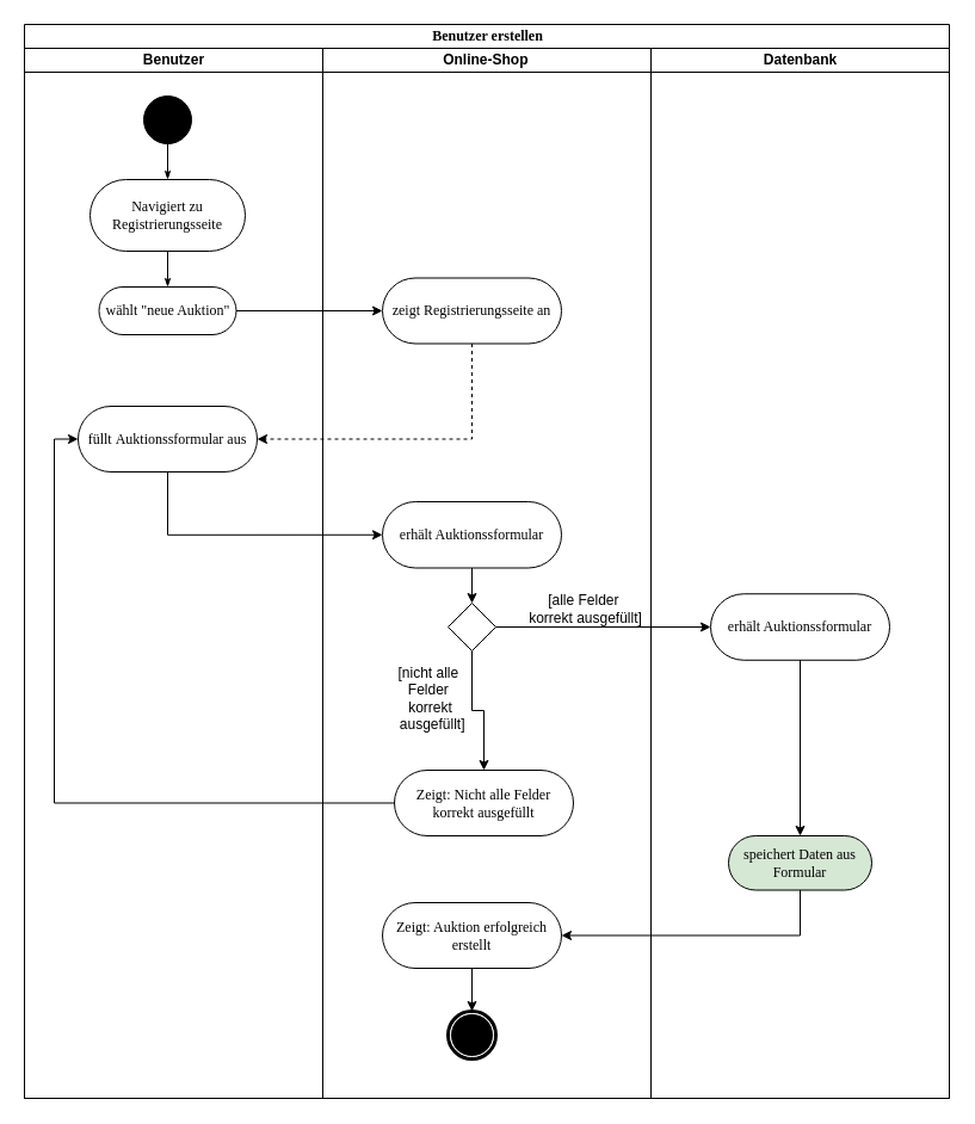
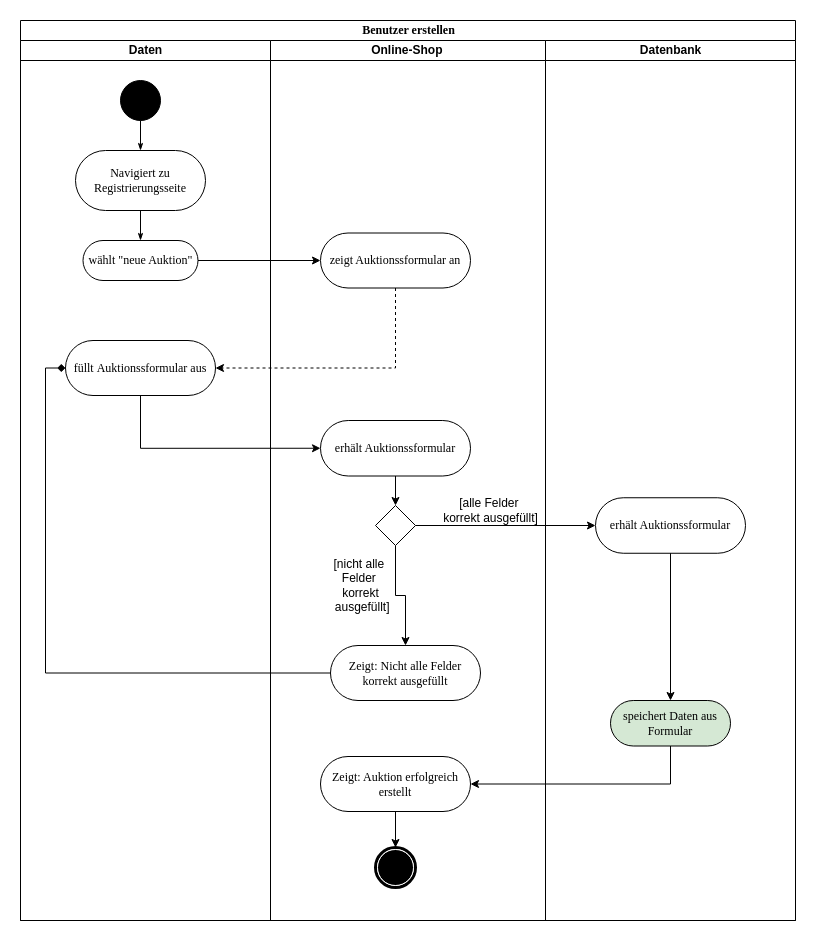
  <mxCell id="0" />
  <mxCell id="1" parent="0" />
  <mxCell id="2" value="Benutzer erstellen" style="swimlane;html=1;childLayout=stackLayout;startSize=20;rounded=0;shadow=0;comic=0;labelBackgroundColor=none;strokeWidth=1;fontFamily=Verdana;fontSize=12;align=center;" parent="1" vertex="1"><mxGeometry x="20" y="20" width="775" height="900" as="geometry" /></mxCell>
- <mxCell id="3" value="Benutzer" style="swimlane;html=1;startSize=20;" parent="2" vertex="1"><mxGeometry y="20" width="250" height="880" as="geometry" /></mxCell>
+ <mxCell id="3" value="Daten" style="swimlane;html=1;startSize=20;" parent="2" vertex="1"><mxGeometry y="20" width="250" height="880" as="geometry" /></mxCell>
  <mxCell id="4" value="" style="ellipse;whiteSpace=wrap;html=1;rounded=0;shadow=0;comic=0;labelBackgroundColor=none;strokeWidth=1;fillColor=#000000;fontFamily=Verdana;fontSize=12;align=center;" parent="3" vertex="1"><mxGeometry x="100" y="40" width="40" height="40" as="geometry" /></mxCell>
  <mxCell id="5" value="Navigiert zu Registrierungsseite" style="rounded=1;whiteSpace=wrap;html=1;shadow=0;comic=0;labelBackgroundColor=none;strokeWidth=1;fontFamily=Verdana;fontSize=12;align=center;arcSize=50;" parent="3" vertex="1"><mxGeometry x="55" y="110" width="130" height="60" as="geometry" /></mxCell>
  <mxCell id="6" style="edgeStyle=orthogonalEdgeStyle;rounded=0;html=1;labelBackgroundColor=none;startArrow=none;startFill=0;startSize=5;endArrow=classicThin;endFill=1;endSize=5;jettySize=auto;orthogonalLoop=1;strokeWidth=1;fontFamily=Verdana;fontSize=12" parent="3" source="4" target="5" edge="1"><mxGeometry relative="1" as="geometry" /></mxCell>
  <mxCell id="7" value="wählt &quot;neue Auktion&quot;" style="rounded=1;whiteSpace=wrap;html=1;shadow=0;comic=0;labelBackgroundColor=none;strokeWidth=1;fontFamily=Verdana;fontSize=12;align=center;arcSize=50;" parent="3" vertex="1"><mxGeometry x="62.5" y="200" width="115" height="40" as="geometry" /></mxCell>
  <mxCell id="8" style="edgeStyle=orthogonalEdgeStyle;rounded=0;html=1;labelBackgroundColor=none;startArrow=none;startFill=0;startSize=5;endArrow=classicThin;endFill=1;endSize=5;jettySize=auto;orthogonalLoop=1;strokeWidth=1;fontFamily=Verdana;fontSize=12;exitX=0.5;exitY=1;exitDx=0;exitDy=0;" parent="3" source="5" target="7" edge="1"><mxGeometry relative="1" as="geometry"><mxPoint x="120" y="170" as="sourcePoint" /></mxGeometry></mxCell>
  <mxCell id="9" value="füllt&amp;nbsp;Auktionssformular aus" style="rounded=1;whiteSpace=wrap;html=1;shadow=0;comic=0;labelBackgroundColor=none;strokeWidth=1;fontFamily=Verdana;fontSize=12;align=center;arcSize=50;" parent="3" vertex="1"><mxGeometry x="45" y="300" width="150" height="55" as="geometry" /></mxCell>
  <mxCell id="10" value="Online-Shop&amp;nbsp;" style="swimlane;html=1;startSize=20;" parent="2" vertex="1"><mxGeometry x="250" y="20" width="275" height="880" as="geometry" /></mxCell>
- <mxCell id="11" value="zeigt Registrierungsseite an" style="rounded=1;whiteSpace=wrap;html=1;shadow=0;comic=0;labelBackgroundColor=none;strokeWidth=1;fontFamily=Verdana;fontSize=12;align=center;arcSize=50;" parent="10" vertex="1"><mxGeometry x="50" y="192.5" width="150" height="55" as="geometry" /></mxCell>
+ <mxCell id="11" value="zeigt Auktionssformular an" style="rounded=1;whiteSpace=wrap;html=1;shadow=0;comic=0;labelBackgroundColor=none;strokeWidth=1;fontFamily=Verdana;fontSize=12;align=center;arcSize=50;" parent="10" vertex="1"><mxGeometry x="50" y="192.5" width="150" height="55" as="geometry" /></mxCell>
  <mxCell id="12" style="edgeStyle=orthogonalEdgeStyle;rounded=0;orthogonalLoop=1;jettySize=auto;html=1;entryX=0.5;entryY=0;entryDx=0;entryDy=0;" parent="10" source="13" target="15" edge="1"><mxGeometry relative="1" as="geometry" /></mxCell>
  <mxCell id="13" value="erhält Auktionssformular" style="rounded=1;whiteSpace=wrap;html=1;shadow=0;comic=0;labelBackgroundColor=none;strokeWidth=1;fontFamily=Verdana;fontSize=12;align=center;arcSize=50;" parent="10" vertex="1"><mxGeometry x="50" y="380" width="150" height="55.5" as="geometry" /></mxCell>
  <mxCell id="14" style="edgeStyle=orthogonalEdgeStyle;rounded=0;orthogonalLoop=1;jettySize=auto;html=1;entryX=0.5;entryY=0;entryDx=0;entryDy=0;" parent="10" source="15" target="18" edge="1"><mxGeometry relative="1" as="geometry" /></mxCell>
  <mxCell id="15" value="" style="rhombus;whiteSpace=wrap;html=1;" parent="10" vertex="1"><mxGeometry x="105" y="465" width="40" height="40" as="geometry" /></mxCell>
  <mxCell id="16" value="[nicht alle&amp;nbsp;&lt;div&gt;Felder&amp;nbsp;&lt;div&gt;korrekt&lt;/div&gt;&lt;div&gt;&amp;nbsp;ausgefüllt]&lt;/div&gt;&lt;/div&gt;" style="text;html=1;align=center;verticalAlign=middle;resizable=0;points=[];autosize=1;strokeColor=none;fillColor=none;rotation=0;rounded=0;" parent="10" vertex="1"><mxGeometry x="50" y="510" width="80" height="70" as="geometry" /></mxCell>
  <mxCell id="17" value="[alle Felder&amp;nbsp;&lt;div&gt;&lt;div&gt;korrekt ausgefüllt]&lt;/div&gt;&lt;/div&gt;" style="text;html=1;align=center;verticalAlign=middle;resizable=0;points=[];autosize=1;strokeColor=none;fillColor=none;rotation=0;rounded=0;" parent="10" vertex="1"><mxGeometry x="160" y="450" width="120" height="40" as="geometry" /></mxCell>
  <mxCell id="18" value="Zeigt: Nicht alle Felder korrekt ausgefüllt" style="rounded=1;whiteSpace=wrap;html=1;shadow=0;comic=0;labelBackgroundColor=none;strokeWidth=1;fontFamily=Verdana;fontSize=12;align=center;arcSize=50;" parent="10" vertex="1"><mxGeometry x="60" y="605" width="150" height="55" as="geometry" /></mxCell>
  <mxCell id="19" style="edgeStyle=orthogonalEdgeStyle;rounded=0;orthogonalLoop=1;jettySize=auto;html=1;entryX=0.5;entryY=0;entryDx=0;entryDy=0;" parent="10" source="20" target="21" edge="1"><mxGeometry relative="1" as="geometry" /></mxCell>
  <mxCell id="20" value="Zeigt: Auktion erfolgreich erstellt" style="rounded=1;whiteSpace=wrap;html=1;shadow=0;comic=0;labelBackgroundColor=none;strokeWidth=1;fontFamily=Verdana;fontSize=12;align=center;arcSize=50;" parent="10" vertex="1"><mxGeometry x="50" y="716" width="150" height="55" as="geometry" /></mxCell>
  <mxCell id="21" value="" style="shape=mxgraph.bpmn.shape;html=1;verticalLabelPosition=bottom;labelBackgroundColor=#ffffff;verticalAlign=top;perimeter=ellipsePerimeter;outline=end;symbol=terminate;rounded=0;shadow=0;comic=0;strokeWidth=1;fontFamily=Verdana;fontSize=12;align=center;" parent="10" vertex="1"><mxGeometry x="105" y="807" width="40" height="40" as="geometry" /></mxCell>
  <mxCell id="22" value="Datenbank" style="swimlane;html=1;startSize=20;" parent="2" vertex="1"><mxGeometry x="525" y="20" width="250" height="880" as="geometry" /></mxCell>
  <mxCell id="23" value="erhält Auktionssformular" style="rounded=1;whiteSpace=wrap;html=1;shadow=0;comic=0;labelBackgroundColor=none;strokeWidth=1;fontFamily=Verdana;fontSize=12;align=center;arcSize=50;" parent="22" vertex="1"><mxGeometry x="50" y="457.25" width="150" height="55.5" as="geometry" /></mxCell>
  <mxCell id="24" style="edgeStyle=orthogonalEdgeStyle;rounded=0;orthogonalLoop=1;jettySize=auto;html=1;entryX=0.5;entryY=0;entryDx=0;entryDy=0;exitX=0.5;exitY=1;exitDx=0;exitDy=0;" parent="22" source="23" target="25" edge="1"><mxGeometry relative="1" as="geometry"><mxPoint x="125" y="660" as="targetPoint" /><mxPoint x="125" y="580" as="sourcePoint" /></mxGeometry></mxCell>
  <mxCell id="25" value="speichert Daten aus Formular" style="rounded=1;whiteSpace=wrap;html=1;shadow=0;comic=0;labelBackgroundColor=none;strokeWidth=1;fontFamily=Verdana;fontSize=12;align=center;arcSize=50;fillColor=#d5e8d4;" parent="22" vertex="1"><mxGeometry x="65" y="660" width="120" height="45.5" as="geometry" /></mxCell>
  <mxCell id="26" style="edgeStyle=orthogonalEdgeStyle;rounded=0;orthogonalLoop=1;jettySize=auto;html=1;entryX=0;entryY=0.5;entryDx=0;entryDy=0;" parent="2" source="7" target="11" edge="1"><mxGeometry relative="1" as="geometry" /></mxCell>
  <mxCell id="27" style="edgeStyle=orthogonalEdgeStyle;rounded=0;orthogonalLoop=1;jettySize=auto;html=1;entryX=1;entryY=0.5;entryDx=0;entryDy=0;dashed=1;" parent="2" source="11" target="9" edge="1"><mxGeometry relative="1" as="geometry"><Array as="points"><mxPoint x="375" y="348" /></Array></mxGeometry></mxCell>
  <mxCell id="28" style="edgeStyle=orthogonalEdgeStyle;rounded=0;orthogonalLoop=1;jettySize=auto;html=1;entryX=0;entryY=0.5;entryDx=0;entryDy=0;" parent="2" source="9" target="13" edge="1"><mxGeometry relative="1" as="geometry"><Array as="points"><mxPoint x="120" y="428" /></Array></mxGeometry></mxCell>
  <mxCell id="29" style="edgeStyle=orthogonalEdgeStyle;rounded=0;orthogonalLoop=1;jettySize=auto;html=1;entryX=0;entryY=0.5;entryDx=0;entryDy=0;exitX=1;exitY=0.5;exitDx=0;exitDy=0;" parent="2" source="15" target="23" edge="1"><mxGeometry relative="1" as="geometry"><Array as="points"><mxPoint x="570" y="505" /><mxPoint x="570" y="505" /></Array></mxGeometry></mxCell>
- <mxCell id="30" style="edgeStyle=orthogonalEdgeStyle;rounded=0;orthogonalLoop=1;jettySize=auto;html=1;entryX=0;entryY=0.5;entryDx=0;entryDy=0;" parent="2" source="18" target="9" edge="1"><mxGeometry relative="1" as="geometry" /></mxCell>
+ <mxCell id="30" style="edgeStyle=orthogonalEdgeStyle;rounded=0;orthogonalLoop=1;jettySize=auto;html=1;entryX=0;entryY=0.5;entryDx=0;entryDy=0;endArrow=diamond;" parent="2" source="18" target="9" edge="1"><mxGeometry relative="1" as="geometry" /></mxCell>
  <mxCell id="31" style="edgeStyle=orthogonalEdgeStyle;rounded=0;orthogonalLoop=1;jettySize=auto;html=1;entryX=1;entryY=0.5;entryDx=0;entryDy=0;" parent="2" source="25" target="20" edge="1"><mxGeometry relative="1" as="geometry"><Array as="points"><mxPoint x="650" y="764" /></Array></mxGeometry></mxCell>
